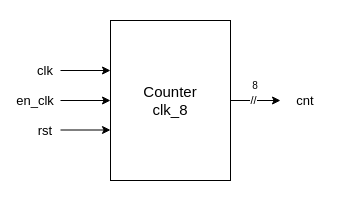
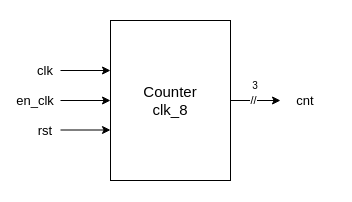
  <mxCell id="0" />
  <mxCell id="1" parent="0" />
  <mxCell id="2" value="&lt;font style=&quot;font-size: 15px;&quot;&gt;Counter&lt;/font&gt;&lt;div&gt;&lt;font style=&quot;font-size: 15px;&quot;&gt;clk_8&lt;/font&gt;&lt;/div&gt;" style="rounded=0;whiteSpace=wrap;html=1;" parent="1" vertex="1"><mxGeometry x="110" y="20" width="120" height="160" as="geometry" /></mxCell>
  <mxCell id="3" value="" style="endArrow=classic;html=1;rounded=0;" parent="1" edge="1"><mxGeometry width="50" height="50" relative="1" as="geometry"><mxPoint x="60" y="70" as="sourcePoint" /><mxPoint x="110" y="70" as="targetPoint" /></mxGeometry></mxCell>
  <mxCell id="4" value="" style="endArrow=classic;html=1;rounded=0;" parent="1" edge="1"><mxGeometry width="50" height="50" relative="1" as="geometry"><mxPoint x="60" y="100" as="sourcePoint" /><mxPoint x="110" y="100" as="targetPoint" /></mxGeometry></mxCell>
  <mxCell id="5" value="" style="endArrow=classic;html=1;rounded=0;" parent="1" edge="1"><mxGeometry width="50" height="50" relative="1" as="geometry"><mxPoint x="60" y="129.5" as="sourcePoint" /><mxPoint x="110" y="129.5" as="targetPoint" /></mxGeometry></mxCell>
  <mxCell id="6" value="" style="endArrow=classic;html=1;rounded=0;" parent="1" edge="1"><mxGeometry width="50" height="50" relative="1" as="geometry"><mxPoint x="230" y="100" as="sourcePoint" /><mxPoint x="280" y="100" as="targetPoint" /></mxGeometry></mxCell>
  <mxCell id="7" value="//" style="edgeLabel;html=1;align=center;verticalAlign=middle;resizable=0;points=[];" parent="6" vertex="1" connectable="0"><mxGeometry x="-0.12" y="1" relative="1" as="geometry"><mxPoint as="offset" /></mxGeometry></mxCell>
  <mxCell id="8" value="&lt;font style=&quot;font-size: 13px;&quot;&gt;clk&lt;/font&gt;" style="text;html=1;align=center;verticalAlign=middle;whiteSpace=wrap;rounded=0;" parent="1" vertex="1"><mxGeometry x="30" y="60" width="30" height="20" as="geometry" /></mxCell>
  <mxCell id="9" value="&lt;font style=&quot;font-size: 13px;&quot;&gt;en_clk&lt;/font&gt;" style="text;html=1;align=center;verticalAlign=middle;whiteSpace=wrap;rounded=0;" parent="1" vertex="1"><mxGeometry x="20" y="90" width="30" height="20" as="geometry" /></mxCell>
  <mxCell id="10" value="&lt;font style=&quot;font-size: 13px;&quot;&gt;rst&lt;/font&gt;" style="text;html=1;align=center;verticalAlign=middle;whiteSpace=wrap;rounded=0;" parent="1" vertex="1"><mxGeometry x="30" y="120" width="30" height="20" as="geometry" /></mxCell>
  <mxCell id="11" value="&lt;font style=&quot;font-size: 13px;&quot;&gt;cnt&lt;/font&gt;" style="text;html=1;align=center;verticalAlign=middle;whiteSpace=wrap;rounded=0;" parent="1" vertex="1"><mxGeometry x="280" y="90" width="50" height="20" as="geometry" /></mxCell>
- <mxCell id="12" value="&lt;font style=&quot;font-size: 10px;&quot;&gt;8&lt;/font&gt;" style="text;html=1;align=center;verticalAlign=middle;whiteSpace=wrap;rounded=0;" parent="1" vertex="1"><mxGeometry x="240" y="80" width="30" height="10" as="geometry" /></mxCell>
+ <mxCell id="12" value="&lt;font style=&quot;font-size: 10px;&quot;&gt;3&lt;/font&gt;" style="text;html=1;align=center;verticalAlign=middle;whiteSpace=wrap;rounded=0;" parent="1" vertex="1"><mxGeometry x="240" y="80" width="30" height="10" as="geometry" /></mxCell>
